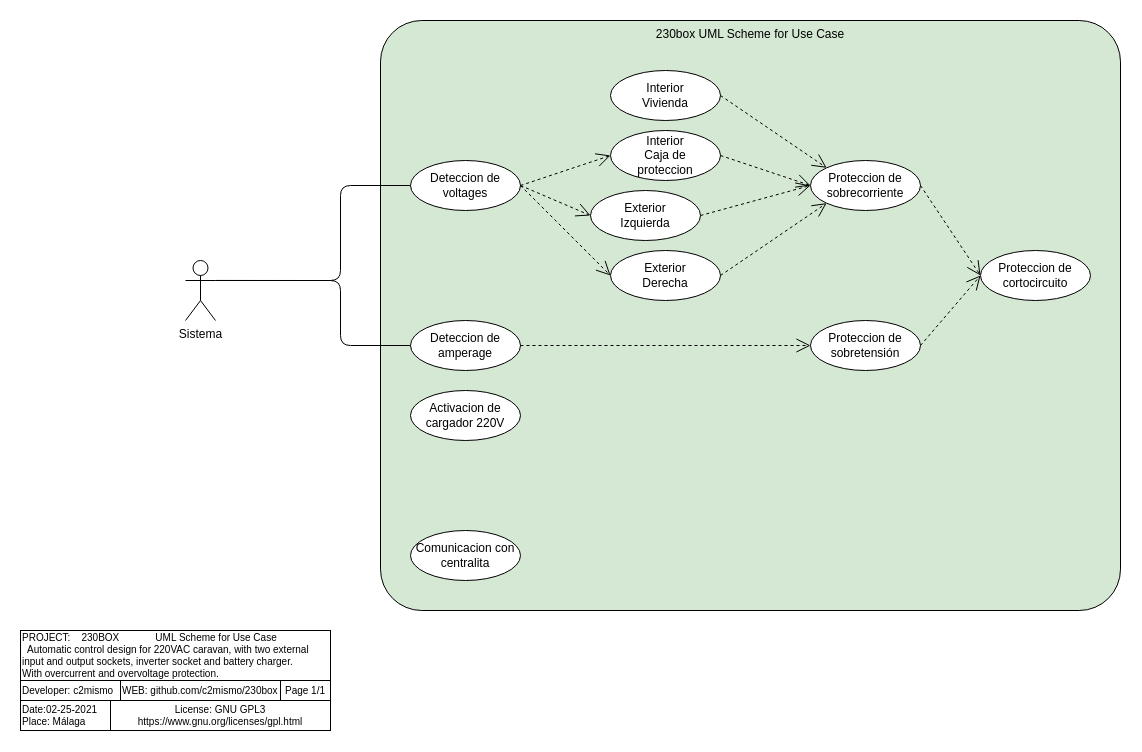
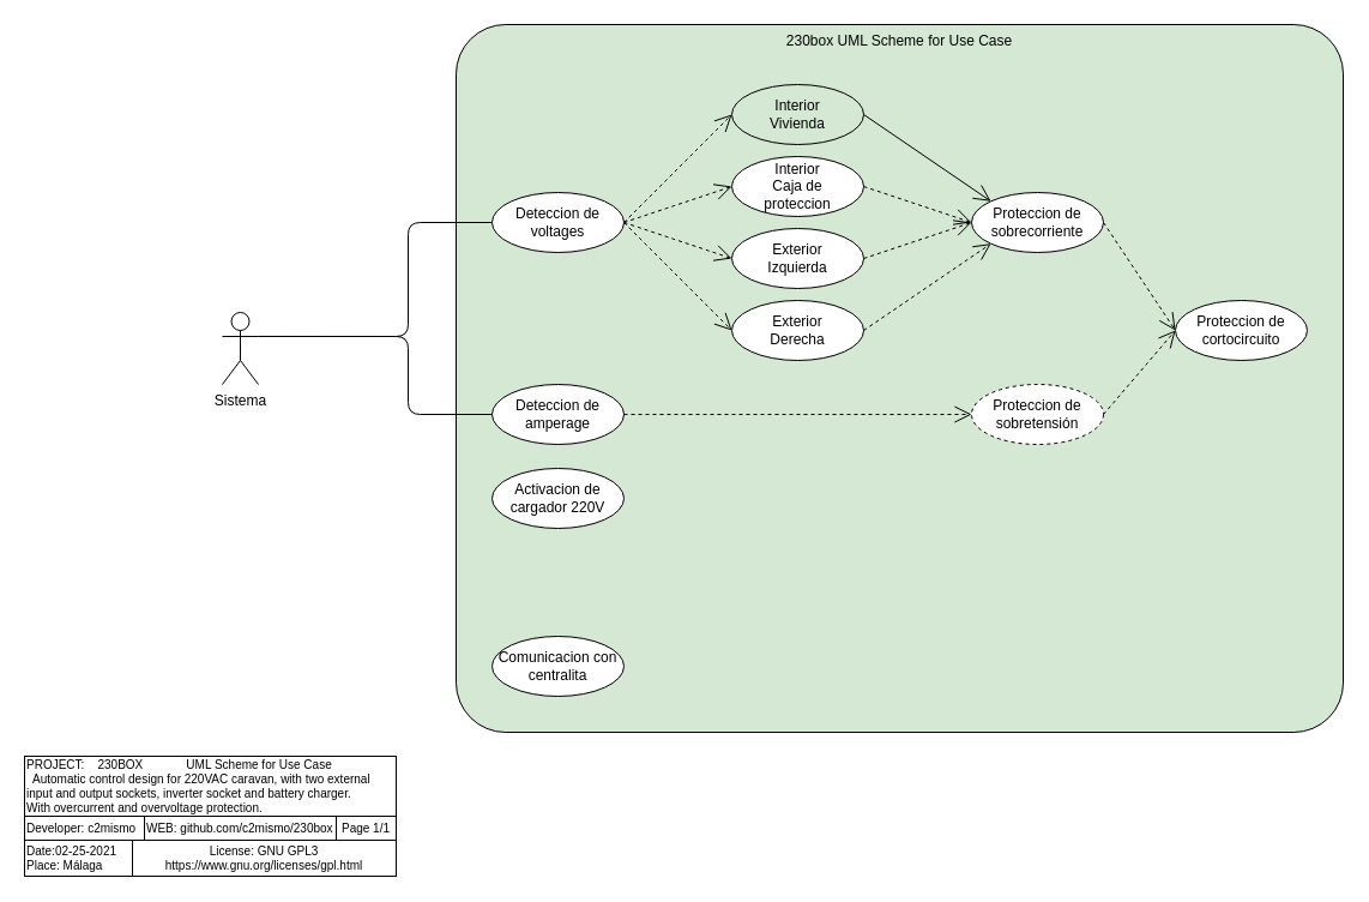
  <mxCell id="0" />
  <mxCell id="1" parent="0" />
  <mxCell id="2" value="Sistema" style="shape=umlActor;verticalLabelPosition=bottom;verticalAlign=top;html=1;" parent="1" vertex="1"><mxGeometry x="185" y="260" width="30" height="60" as="geometry" /></mxCell>
  <mxCell id="3" value="230box UML Scheme for Use Case" style="rounded=1;whiteSpace=wrap;html=1;verticalAlign=top;arcSize=7;fillColor=#d5e8d4;" parent="1" vertex="1"><mxGeometry x="380" y="20" width="740" height="590" as="geometry" /></mxCell>
  <mxCell id="4" value="Deteccion de voltages" style="ellipse;whiteSpace=wrap;html=1;" parent="1" vertex="1"><mxGeometry x="410" y="160" width="110" height="50" as="geometry" /></mxCell>
  <mxCell id="5" value="PROJECT:&amp;nbsp; &amp;nbsp; 230BOX&amp;nbsp; &amp;nbsp; &amp;nbsp; &amp;nbsp; &amp;nbsp; &amp;nbsp; &amp;nbsp;UML Scheme for Use Case&lt;br&gt;&amp;nbsp; Automatic control design for 220VAC caravan, with two external input and output sockets, inverter socket and battery charger.&lt;br&gt;With overcurrent and overvoltage protection." style="rounded=0;whiteSpace=wrap;html=1;labelBackgroundColor=#FFFFFF;strokeColor=#000000;fillColor=none;fontSize=10;fontColor=#000000;align=left;" parent="1" vertex="1"><mxGeometry x="20" y="630" width="310" height="50" as="geometry" /></mxCell>
  <mxCell id="6" value="Developer: c2mismo" style="rounded=0;whiteSpace=wrap;html=1;labelBackgroundColor=#FFFFFF;strokeColor=#000000;fillColor=none;fontSize=10;fontColor=#000000;align=left;" parent="1" vertex="1"><mxGeometry x="20" y="680" width="100" height="20" as="geometry" /></mxCell>
  <mxCell id="7" value="WEB: github.com/c2mismo/230box" style="rounded=0;whiteSpace=wrap;html=1;labelBackgroundColor=#FFFFFF;strokeColor=#000000;fillColor=none;fontSize=10;fontColor=#000000;align=left;" parent="1" vertex="1"><mxGeometry x="120" y="680" width="160" height="20" as="geometry" /></mxCell>
  <mxCell id="8" value="Date:02-25-2021&lt;br&gt;Place: Málaga" style="rounded=0;whiteSpace=wrap;html=1;labelBackgroundColor=#FFFFFF;strokeColor=#000000;fillColor=none;fontSize=10;fontColor=#000000;align=left;" parent="1" vertex="1"><mxGeometry x="20" y="700" width="90" height="30" as="geometry" /></mxCell>
  <mxCell id="9" value="License: GNU GPL3 https://www.gnu.org/licenses/gpl.html" style="rounded=0;whiteSpace=wrap;html=1;labelBackgroundColor=#FFFFFF;strokeColor=#000000;fillColor=none;fontSize=10;fontColor=#000000;align=center;" parent="1" vertex="1"><mxGeometry x="110" y="700" width="220" height="30" as="geometry" /></mxCell>
  <mxCell id="10" value="Page 1/1" style="rounded=0;whiteSpace=wrap;html=1;labelBackgroundColor=#FFFFFF;strokeColor=#000000;fillColor=none;fontSize=10;fontColor=#000000;align=center;" parent="1" vertex="1"><mxGeometry x="280" y="680" width="50" height="20" as="geometry" /></mxCell>
  <mxCell id="11" value="Exterior&lt;br&gt;Derecha" style="ellipse;whiteSpace=wrap;html=1;" parent="1" vertex="1"><mxGeometry x="610" y="250" width="110" height="50" as="geometry" /></mxCell>
- <mxCell id="12" value="Exterior&lt;br&gt;Izquierda" style="ellipse;whiteSpace=wrap;html=1;" parent="1" vertex="1"><mxGeometry x="590" y="190" width="110" height="50" as="geometry" /></mxCell>
- <mxCell id="13" value="Interior&lt;br&gt;Vivienda" style="ellipse;whiteSpace=wrap;html=1;" parent="1" vertex="1"><mxGeometry x="610" y="70" width="110" height="50" as="geometry" /></mxCell>
+ <mxCell id="12" value="Exterior&lt;br&gt;Izquierda" style="ellipse;whiteSpace=wrap;html=1;" parent="1" vertex="1"><mxGeometry x="610" y="190" width="110" height="50" as="geometry" /></mxCell>
+ <mxCell id="13" value="Interior&lt;br&gt;Vivienda" style="ellipse;whiteSpace=wrap;html=1;fillColor=#d5e8d4;" parent="1" vertex="1"><mxGeometry x="610" y="70" width="110" height="50" as="geometry" /></mxCell>
  <mxCell id="14" value="Interior&lt;br&gt;Caja de&lt;br&gt;proteccion" style="ellipse;whiteSpace=wrap;html=1;" parent="1" vertex="1"><mxGeometry x="610" y="130" width="110" height="50" as="geometry" /></mxCell>
  <mxCell id="15" value="Deteccion de amperage" style="ellipse;whiteSpace=wrap;html=1;" parent="1" vertex="1"><mxGeometry x="410" y="320" width="110" height="50" as="geometry" /></mxCell>
  <mxCell id="16" value="Activacion de&lt;br&gt;cargador 220V" style="ellipse;whiteSpace=wrap;html=1;" parent="1" vertex="1"><mxGeometry x="410" y="390" width="110" height="50" as="geometry" /></mxCell>
- <mxCell id="17" value="Proteccion de&lt;br&gt;sobretensión" style="ellipse;whiteSpace=wrap;html=1;" parent="1" vertex="1"><mxGeometry x="810" y="320" width="110" height="50" as="geometry" /></mxCell>
+ <mxCell id="17" value="Proteccion de&lt;br&gt;sobretensión" style="ellipse;whiteSpace=wrap;html=1;dashed=1;" parent="1" vertex="1"><mxGeometry x="810" y="320" width="110" height="50" as="geometry" /></mxCell>
  <mxCell id="18" value="Proteccion de&lt;br&gt;sobrecorriente" style="ellipse;whiteSpace=wrap;html=1;" parent="1" vertex="1"><mxGeometry x="810" y="160" width="110" height="50" as="geometry" /></mxCell>
  <mxCell id="19" value="Proteccion de&lt;br&gt;cortocircuito" style="ellipse;whiteSpace=wrap;html=1;" parent="1" vertex="1"><mxGeometry x="980" y="250" width="110" height="50" as="geometry" /></mxCell>
  <mxCell id="20" value="Comunicacion con&lt;br&gt;centralita" style="ellipse;whiteSpace=wrap;html=1;" parent="1" vertex="1"><mxGeometry x="410" y="530" width="110" height="50" as="geometry" /></mxCell>
+ <mxCell id="21" value="" style="endArrow=open;endSize=12;dashed=1;html=1;exitX=1;exitY=0.5;exitDx=0;exitDy=0;entryX=0;entryY=0.5;entryDx=0;entryDy=0;" parent="1" source="4" target="13" edge="1"><mxGeometry width="160" relative="1" as="geometry"><mxPoint x="590" y="180" as="sourcePoint" /><mxPoint x="750" y="180" as="targetPoint" /></mxGeometry></mxCell>
  <mxCell id="22" value="" style="endArrow=open;endSize=12;dashed=1;html=1;exitX=1;exitY=0.5;exitDx=0;exitDy=0;entryX=0;entryY=0.5;entryDx=0;entryDy=0;" parent="1" source="4" target="14" edge="1"><mxGeometry width="160" relative="1" as="geometry"><mxPoint x="530" y="195" as="sourcePoint" /><mxPoint x="620" y="105" as="targetPoint" /></mxGeometry></mxCell>
  <mxCell id="23" value="" style="endArrow=open;endSize=12;dashed=1;html=1;entryX=0;entryY=0.5;entryDx=0;entryDy=0;" parent="1" target="12" edge="1"><mxGeometry width="160" relative="1" as="geometry"><mxPoint x="520" y="185" as="sourcePoint" /><mxPoint x="630" y="115" as="targetPoint" /></mxGeometry></mxCell>
  <mxCell id="24" value="" style="endArrow=open;endSize=12;dashed=1;html=1;entryX=0;entryY=0.5;entryDx=0;entryDy=0;" parent="1" target="11" edge="1"><mxGeometry width="160" relative="1" as="geometry"><mxPoint x="520" y="185" as="sourcePoint" /><mxPoint x="640" y="125" as="targetPoint" /></mxGeometry></mxCell>
- <mxCell id="25" value="" style="endArrow=open;endSize=12;dashed=1;html=1;exitX=1;exitY=0.5;exitDx=0;exitDy=0;entryX=0;entryY=0;entryDx=0;entryDy=0;" parent="1" source="13" target="18" edge="1"><mxGeometry width="160" relative="1" as="geometry"><mxPoint x="530" y="195" as="sourcePoint" /><mxPoint x="620" y="165" as="targetPoint" /></mxGeometry></mxCell>
+ <mxCell id="25" value="" style="endArrow=open;endSize=12;dashed=0;html=1;exitX=1;exitY=0.5;exitDx=0;exitDy=0;entryX=0;entryY=0;entryDx=0;entryDy=0;" parent="1" source="13" target="18" edge="1"><mxGeometry width="160" relative="1" as="geometry"><mxPoint x="530" y="195" as="sourcePoint" /><mxPoint x="620" y="165" as="targetPoint" /></mxGeometry></mxCell>
  <mxCell id="26" value="" style="endArrow=open;endSize=12;dashed=1;html=1;exitX=1;exitY=0.5;exitDx=0;exitDy=0;entryX=0;entryY=0.5;entryDx=0;entryDy=0;" parent="1" source="14" target="18" edge="1"><mxGeometry width="160" relative="1" as="geometry"><mxPoint x="730" y="105" as="sourcePoint" /><mxPoint x="810" y="190" as="targetPoint" /></mxGeometry></mxCell>
  <mxCell id="27" value="" style="endArrow=open;endSize=12;dashed=1;html=1;exitX=1;exitY=0.5;exitDx=0;exitDy=0;entryX=0;entryY=0.5;entryDx=0;entryDy=0;" parent="1" source="12" target="18" edge="1"><mxGeometry width="160" relative="1" as="geometry"><mxPoint x="740" y="115" as="sourcePoint" /><mxPoint x="830" y="205" as="targetPoint" /></mxGeometry></mxCell>
  <mxCell id="28" value="" style="endArrow=open;endSize=12;dashed=1;html=1;exitX=1;exitY=0.5;exitDx=0;exitDy=0;entryX=0;entryY=1;entryDx=0;entryDy=0;" parent="1" source="11" target="18" edge="1"><mxGeometry width="160" relative="1" as="geometry"><mxPoint x="750" y="125" as="sourcePoint" /><mxPoint x="840" y="215" as="targetPoint" /></mxGeometry></mxCell>
  <mxCell id="29" value="" style="endArrow=open;endSize=12;dashed=1;html=1;exitX=1;exitY=0.5;exitDx=0;exitDy=0;entryX=0;entryY=0.5;entryDx=0;entryDy=0;" parent="1" source="15" target="17" edge="1"><mxGeometry width="160" relative="1" as="geometry"><mxPoint x="730" y="285" as="sourcePoint" /><mxPoint x="836.158" y="212.7" as="targetPoint" /></mxGeometry></mxCell>
  <mxCell id="30" value="" style="endArrow=open;endSize=12;dashed=1;html=1;exitX=1;exitY=0.5;exitDx=0;exitDy=0;entryX=0;entryY=0.5;entryDx=0;entryDy=0;" parent="1" source="17" target="19" edge="1"><mxGeometry width="160" relative="1" as="geometry"><mxPoint x="950" y="390" as="sourcePoint" /><mxPoint x="1240" y="390" as="targetPoint" /></mxGeometry></mxCell>
  <mxCell id="31" value="" style="endArrow=open;endSize=12;dashed=1;html=1;exitX=1;exitY=0.5;exitDx=0;exitDy=0;entryX=0;entryY=0.5;entryDx=0;entryDy=0;" parent="1" source="18" target="19" edge="1"><mxGeometry width="160" relative="1" as="geometry"><mxPoint x="950" y="220" as="sourcePoint" /><mxPoint x="1010" y="150" as="targetPoint" /></mxGeometry></mxCell>
  <mxCell id="32" value="" style="endArrow=none;html=1;edgeStyle=orthogonalEdgeStyle;exitX=1;exitY=0.333;exitDx=0;exitDy=0;exitPerimeter=0;entryX=0;entryY=0.5;entryDx=0;entryDy=0;" parent="1" source="2" target="4" edge="1"><mxGeometry relative="1" as="geometry"><mxPoint x="440" y="280" as="sourcePoint" /><mxPoint x="340" y="120" as="targetPoint" /><Array as="points"><mxPoint x="340" y="280" /><mxPoint x="340" y="185" /></Array></mxGeometry></mxCell>
  <mxCell id="33" value="" style="endArrow=none;html=1;edgeStyle=orthogonalEdgeStyle;entryX=0;entryY=0.5;entryDx=0;entryDy=0;exitX=1;exitY=0.333;exitDx=0;exitDy=0;exitPerimeter=0;" parent="1" source="2" target="15" edge="1"><mxGeometry relative="1" as="geometry"><mxPoint x="290" y="280" as="sourcePoint" /><mxPoint x="420" y="195" as="targetPoint" /><Array as="points"><mxPoint x="340" y="280" /><mxPoint x="340" y="345" /></Array></mxGeometry></mxCell>
